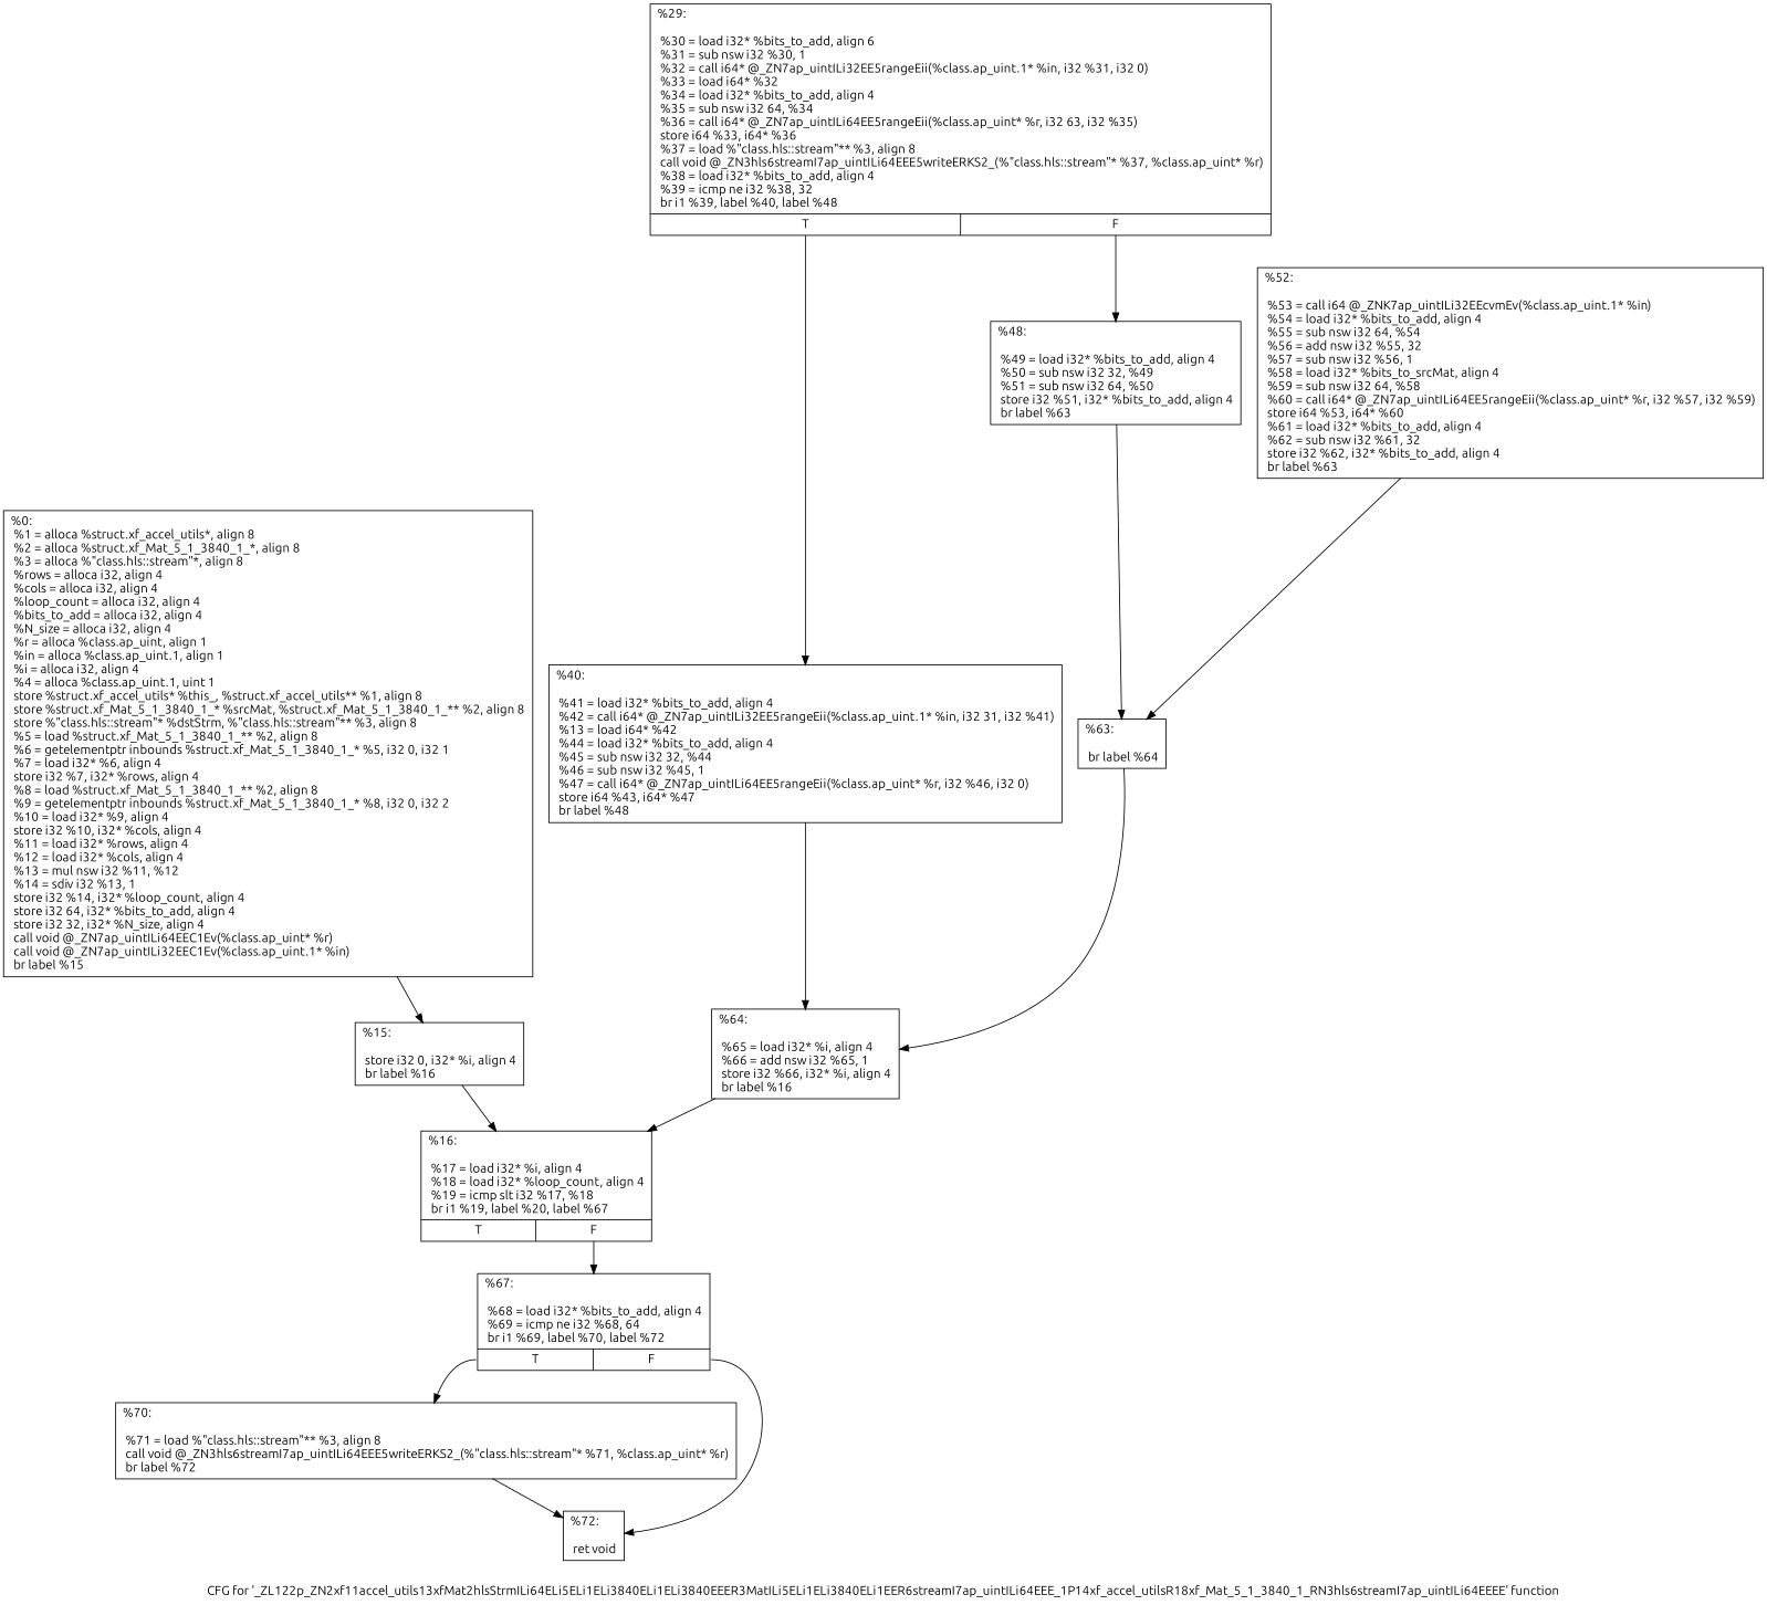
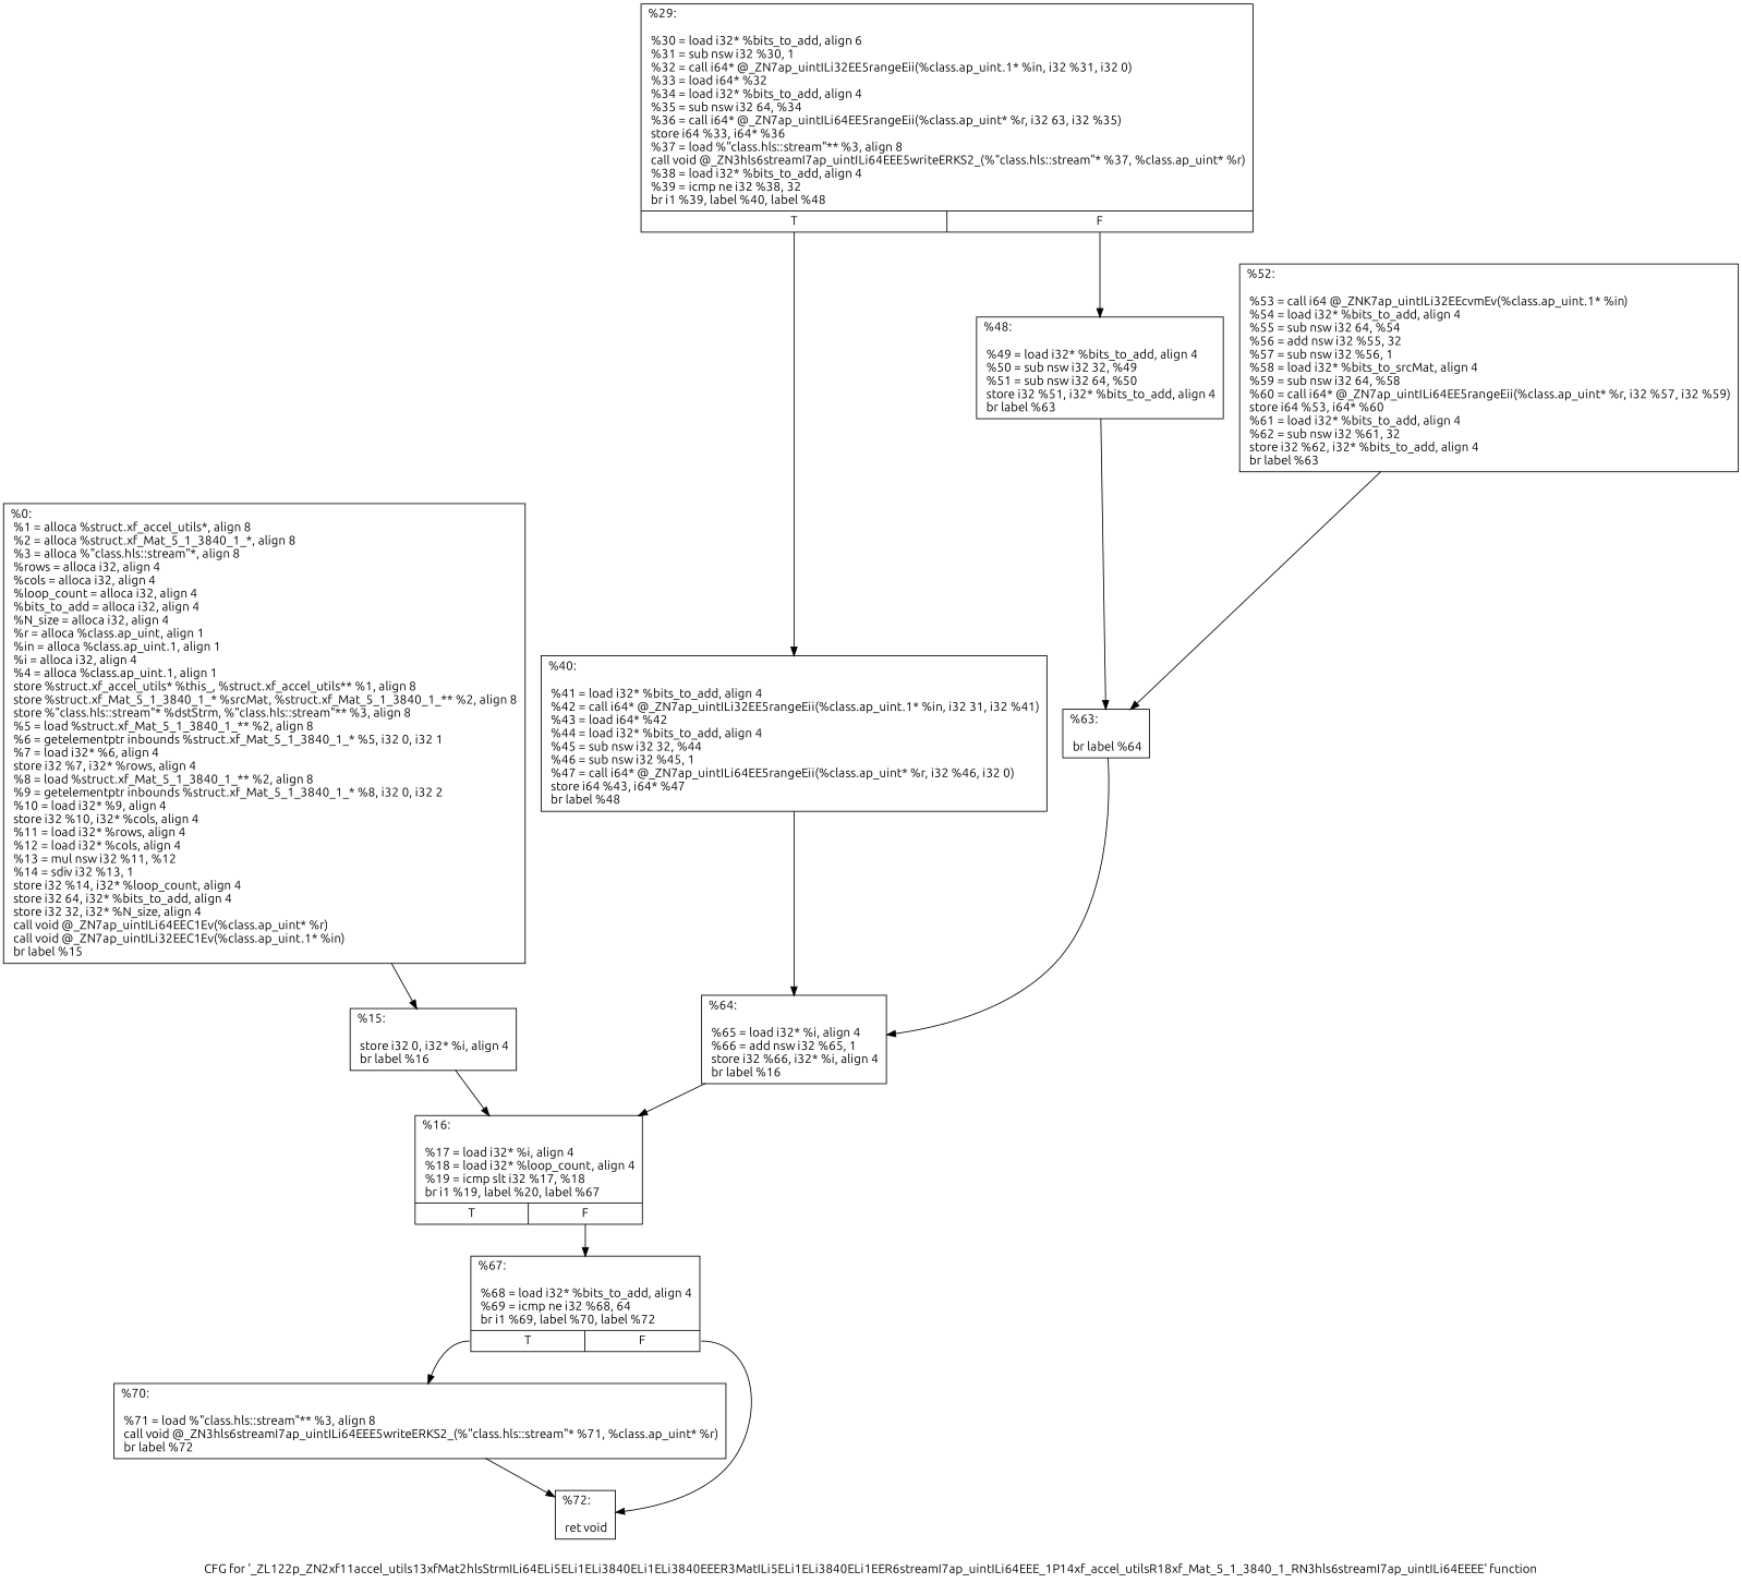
  digraph {
    fontname=Ubuntu
    label="CFG for '_ZL122p_ZN2xf11accel_utils13xfMat2hlsStrmILi64ELi5ELi1ELi3840ELi1ELi3840EEER3MatILi5ELi1ELi3840ELi1EER6streamI7ap_uintILi64EEE_1P14xf_accel_utilsR18xf_Mat_5_1_3840_1_RN3hls6streamI7ap_uintILi64EEEE' function"
    node [fontname=Ubuntu shape=record]
    edge [fontname=Ubuntu]
-   n1 [label="{%0:\l  %1 = alloca %struct.xf_accel_utils*, align 8\l  %2 = alloca %struct.xf_Mat_5_1_3840_1_*, align 8\l  %3 = alloca %\"class.hls::stream\"*, align 8\l  %rows = alloca i32, align 4\l  %cols = alloca i32, align 4\l  %loop_count = alloca i32, align 4\l  %bits_to_add = alloca i32, align 4\l  %N_size = alloca i32, align 4\l  %r = alloca %class.ap_uint, align 1\l  %in = alloca %class.ap_uint.1, align 1\l  %i = alloca i32, align 4\l  %4 = alloca %class.ap_uint.1, uint 1\l  store %struct.xf_accel_utils* %this_, %struct.xf_accel_utils** %1, align 8\l  store %struct.xf_Mat_5_1_3840_1_* %srcMat, %struct.xf_Mat_5_1_3840_1_** %2, align 8\l  store %\"class.hls::stream\"* %dstStrm, %\"class.hls::stream\"** %3, align 8\l  %5 = load %struct.xf_Mat_5_1_3840_1_** %2, align 8\l  %6 = getelementptr inbounds %struct.xf_Mat_5_1_3840_1_* %5, i32 0, i32 1\l  %7 = load i32* %6, align 4\l  store i32 %7, i32* %rows, align 4\l  %8 = load %struct.xf_Mat_5_1_3840_1_** %2, align 8\l  %9 = getelementptr inbounds %struct.xf_Mat_5_1_3840_1_* %8, i32 0, i32 2\l  %10 = load i32* %9, align 4\l  store i32 %10, i32* %cols, align 4\l  %11 = load i32* %rows, align 4\l  %12 = load i32* %cols, align 4\l  %13 = mul nsw i32 %11, %12\l  %14 = sdiv i32 %13, 1\l  store i32 %14, i32* %loop_count, align 4\l  store i32 64, i32* %bits_to_add, align 4\l  store i32 32, i32* %N_size, align 4\l  call void @_ZN7ap_uintILi64EEC1Ev(%class.ap_uint* %r)\l  call void @_ZN7ap_uintILi32EEC1Ev(%class.ap_uint.1* %in)\l  br label %15\l}"]
+   n1 [label="{%0:\l  %1 = alloca %struct.xf_accel_utils*, align 8\l  %2 = alloca %struct.xf_Mat_5_1_3840_1_*, align 8\l  %3 = alloca %\"class.hls::stream\"*, align 8\l  %rows = alloca i32, align 4\l  %cols = alloca i32, align 4\l  %loop_count = alloca i32, align 4\l  %bits_to_add = alloca i32, align 4\l  %N_size = alloca i32, align 4\l  %r = alloca %class.ap_uint, align 1\l  %in = alloca %class.ap_uint.1, align 1\l  %i = alloca i32, align 4\l  %4 = alloca %class.ap_uint.1, align 1\l  store %struct.xf_accel_utils* %this_, %struct.xf_accel_utils** %1, align 8\l  store %struct.xf_Mat_5_1_3840_1_* %srcMat, %struct.xf_Mat_5_1_3840_1_** %2, align 8\l  store %\"class.hls::stream\"* %dstStrm, %\"class.hls::stream\"** %3, align 8\l  %5 = load %struct.xf_Mat_5_1_3840_1_** %2, align 8\l  %6 = getelementptr inbounds %struct.xf_Mat_5_1_3840_1_* %5, i32 0, i32 1\l  %7 = load i32* %6, align 4\l  store i32 %7, i32* %rows, align 4\l  %8 = load %struct.xf_Mat_5_1_3840_1_** %2, align 8\l  %9 = getelementptr inbounds %struct.xf_Mat_5_1_3840_1_* %8, i32 0, i32 2\l  %10 = load i32* %9, align 4\l  store i32 %10, i32* %cols, align 4\l  %11 = load i32* %rows, align 4\l  %12 = load i32* %cols, align 4\l  %13 = mul nsw i32 %11, %12\l  %14 = sdiv i32 %13, 1\l  store i32 %14, i32* %loop_count, align 4\l  store i32 64, i32* %bits_to_add, align 4\l  store i32 32, i32* %N_size, align 4\l  call void @_ZN7ap_uintILi64EEC1Ev(%class.ap_uint* %r)\l  call void @_ZN7ap_uintILi32EEC1Ev(%class.ap_uint.1* %in)\l  br label %15\l}"]
    n2 [label="{%15:\l\l  store i32 0, i32* %i, align 4\l  br label %16\l}"]
    n3 [label="{%16:\l\l  %17 = load i32* %i, align 4\l  %18 = load i32* %loop_count, align 4\l  %19 = icmp slt i32 %17, %18\l  br i1 %19, label %20, label %67\l|{<s0>T|<s1>F}}"]
    n4 [label="{%67:\l\l  %68 = load i32* %bits_to_add, align 4\l  %69 = icmp ne i32 %68, 64\l  br i1 %69, label %70, label %72\l|{<s0>T|<s1>F}}"]
    n5 [label="{%70:\l\l  %71 = load %\"class.hls::stream\"** %3, align 8\l  call void @_ZN3hls6streamI7ap_uintILi64EEE5writeERKS2_(%\"class.hls::stream\"* %71, %class.ap_uint* %r)\l  br label %72\l}"]
    n6 [label="{%72:\l\l  ret void\l}"]
    n7 [label="{%29:\l\l  %30 = load i32* %bits_to_add, align 6\l  %31 = sub nsw i32 %30, 1\l  %32 = call i64* @_ZN7ap_uintILi32EE5rangeEii(%class.ap_uint.1* %in, i32 %31, i32 0)\l  %33 = load i64* %32\l  %34 = load i32* %bits_to_add, align 4\l  %35 = sub nsw i32 64, %34\l  %36 = call i64* @_ZN7ap_uintILi64EE5rangeEii(%class.ap_uint* %r, i32 63, i32 %35)\l  store i64 %33, i64* %36\l  %37 = load %\"class.hls::stream\"** %3, align 8\l  call void @_ZN3hls6streamI7ap_uintILi64EEE5writeERKS2_(%\"class.hls::stream\"* %37, %class.ap_uint* %r)\l  %38 = load i32* %bits_to_add, align 4\l  %39 = icmp ne i32 %38, 32\l  br i1 %39, label %40, label %48\l|{<s0>T|<s1>F}}"]
-   n8 [label="{%40:\l\l  %41 = load i32* %bits_to_add, align 4\l  %42 = call i64* @_ZN7ap_uintILi32EE5rangeEii(%class.ap_uint.1* %in, i32 31, i32 %41)\l  %13 = load i64* %42\l  %44 = load i32* %bits_to_add, align 4\l  %45 = sub nsw i32 32, %44\l  %46 = sub nsw i32 %45, 1\l  %47 = call i64* @_ZN7ap_uintILi64EE5rangeEii(%class.ap_uint* %r, i32 %46, i32 0)\l  store i64 %43, i64* %47\l  br label %48\l}"]
+   n8 [label="{%40:\l\l  %41 = load i32* %bits_to_add, align 4\l  %42 = call i64* @_ZN7ap_uintILi32EE5rangeEii(%class.ap_uint.1* %in, i32 31, i32 %41)\l  %43 = load i64* %42\l  %44 = load i32* %bits_to_add, align 4\l  %45 = sub nsw i32 32, %44\l  %46 = sub nsw i32 %45, 1\l  %47 = call i64* @_ZN7ap_uintILi64EE5rangeEii(%class.ap_uint* %r, i32 %46, i32 0)\l  store i64 %43, i64* %47\l  br label %48\l}"]
    n9 [label="{%48:\l\l  %49 = load i32* %bits_to_add, align 4\l  %50 = sub nsw i32 32, %49\l  %51 = sub nsw i32 64, %50\l  store i32 %51, i32* %bits_to_add, align 4\l  br label %63\l}"]
    n10 [label="{%52:\l\l  %53 = call i64 @_ZNK7ap_uintILi32EEcvmEv(%class.ap_uint.1* %in)\l  %54 = load i32* %bits_to_add, align 4\l  %55 = sub nsw i32 64, %54\l  %56 = add nsw i32 %55, 32\l  %57 = sub nsw i32 %56, 1\l  %58 = load i32* %bits_to_srcMat, align 4\l  %59 = sub nsw i32 64, %58\l  %60 = call i64* @_ZN7ap_uintILi64EE5rangeEii(%class.ap_uint* %r, i32 %57, i32 %59)\l  store i64 %53, i64* %60\l  %61 = load i32* %bits_to_add, align 4\l  %62 = sub nsw i32 %61, 32\l  store i32 %62, i32* %bits_to_add, align 4\l  br label %63\l}"]
    n11 [label="{%63:\l\l  br label %64\l}"]
    n12 [label="{%64:\l\l  %65 = load i32* %i, align 4\l  %66 = add nsw i32 %65, 1\l  store i32 %66, i32* %i, align 4\l  br label %16\l}"]
    n1 -> n2
    n2 -> n3
    n3 -> n4 [tailport=s1]
    n4 -> n5 [tailport=s0]
    n4 -> n6 [tailport=s1]
    n5 -> n6
    n7 -> n8 [tailport=s0]
    n7 -> n9 [tailport=s1]
    n8 -> n12
    n9 -> n11
    n10 -> n11
    n11 -> n12
    n12 -> n3
  }
